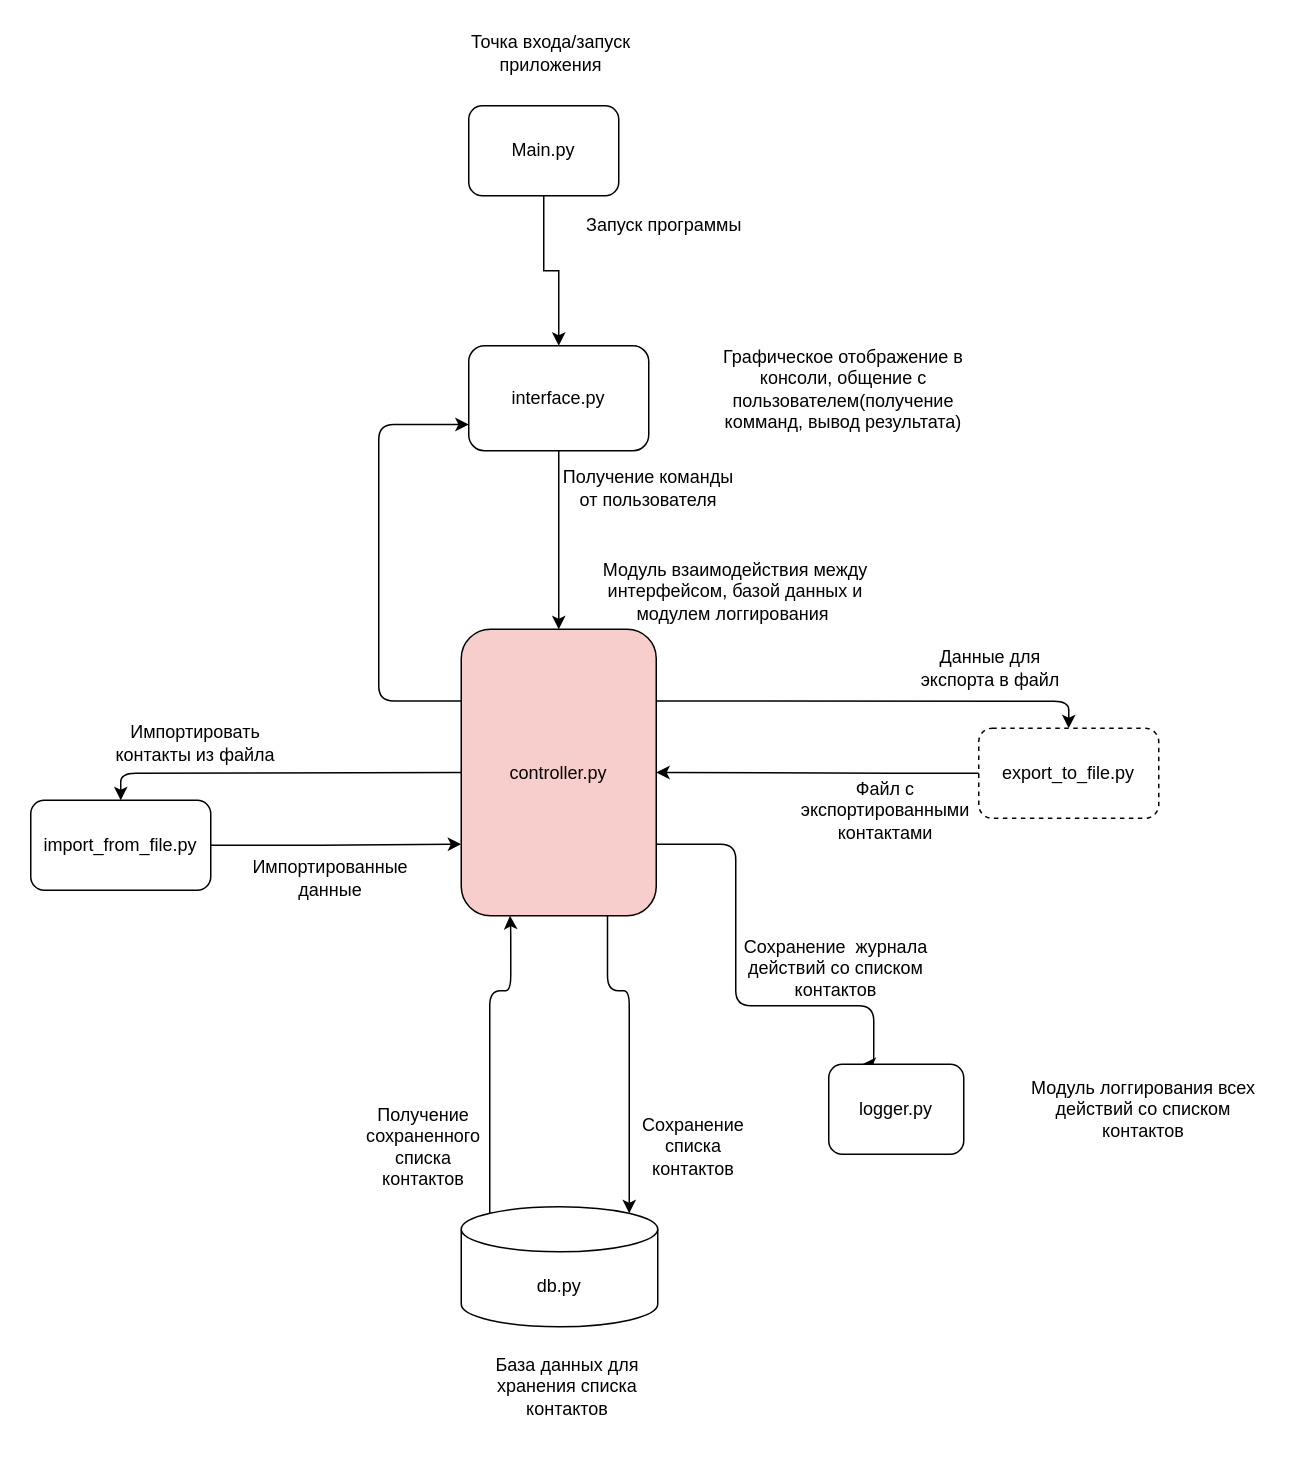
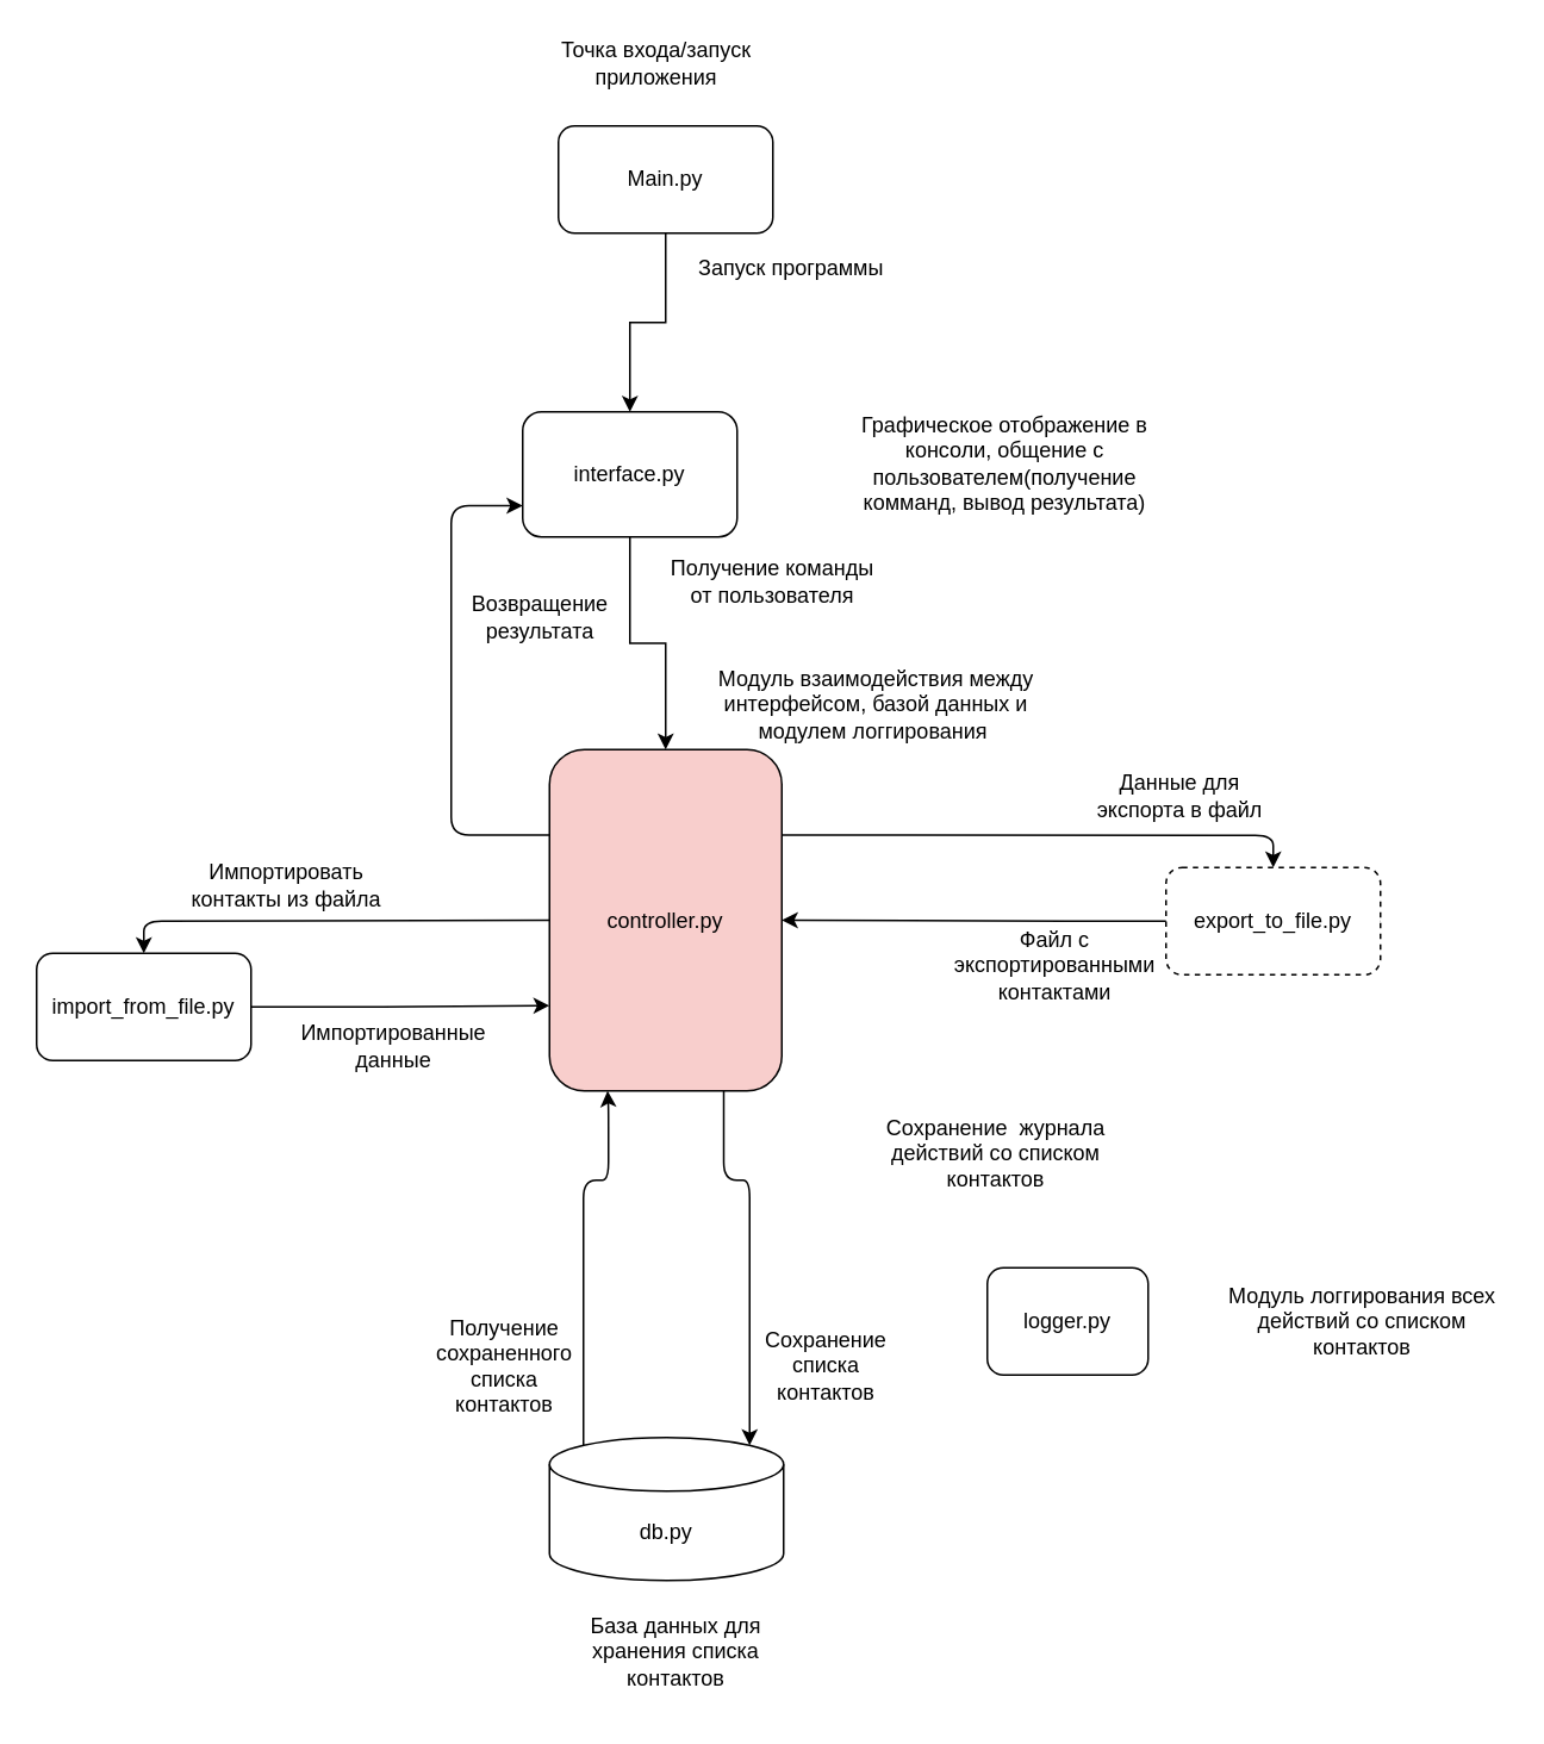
  <mxCell id="0" />
  <mxCell id="1" parent="0" />
  <mxCell id="2" style="edgeStyle=elbowEdgeStyle;rounded=1;orthogonalLoop=1;jettySize=auto;html=1;exitX=0;exitY=0.25;exitDx=0;exitDy=0;entryX=0;entryY=0.75;entryDx=0;entryDy=0;" parent="1" source="5" target="8" edge="1"><mxGeometry relative="1" as="geometry"><mxPoint x="307" y="270" as="targetPoint" /><Array as="points"><mxPoint x="252" y="320" /></Array></mxGeometry></mxCell>
  <mxCell id="3" style="edgeStyle=orthogonalEdgeStyle;rounded=1;orthogonalLoop=1;jettySize=auto;html=1;exitX=0.75;exitY=1;exitDx=0;exitDy=0;entryX=0.855;entryY=0;entryDx=0;entryDy=4.35;entryPerimeter=0;" parent="1" source="5" target="29" edge="1"><mxGeometry relative="1" as="geometry"><mxPoint x="412" y="650" as="targetPoint" /><Array as="points"><mxPoint x="405" y="660" /><mxPoint x="419" y="660" /></Array></mxGeometry></mxCell>
- <mxCell id="4" style="edgeStyle=orthogonalEdgeStyle;rounded=1;html=1;exitX=1;exitY=0.75;exitDx=0;exitDy=0;entryX=0.25;entryY=0;entryDx=0;entryDy=0;elbow=vertical;" edge="1" parent="1" source="5" target="32"><mxGeometry relative="1" as="geometry"><Array as="points"><mxPoint x="490" y="562" /><mxPoint x="490" y="670" /><mxPoint x="582" y="670" /></Array></mxGeometry></mxCell>
  <mxCell id="5" value="controller.py" style="rounded=1;whiteSpace=wrap;html=1;fillColor=#f8cecc;" parent="1" vertex="1"><mxGeometry x="307" y="419" width="130" height="191" as="geometry" /></mxCell>
  <mxCell id="6" style="edgeStyle=orthogonalEdgeStyle;rounded=0;orthogonalLoop=1;jettySize=auto;html=1;" parent="1" source="8" target="5" edge="1"><mxGeometry relative="1" as="geometry" /></mxCell>
  <mxCell id="7" style="edgeStyle=elbowEdgeStyle;elbow=vertical;html=1;exitX=0;exitY=0.5;exitDx=0;exitDy=0;entryX=0.5;entryY=0;entryDx=0;entryDy=0;" edge="1" parent="1" source="5" target="21"><mxGeometry relative="1" as="geometry"><Array as="points"><mxPoint x="200" y="515" /></Array></mxGeometry></mxCell>
- <mxCell id="8" value="interface.py" style="rounded=1;whiteSpace=wrap;html=1;" parent="1" vertex="1"><mxGeometry x="312" y="230" width="120" height="70" as="geometry" /></mxCell>
+ <mxCell id="8" value="interface.py" style="rounded=1;whiteSpace=wrap;html=1;" parent="1" vertex="1"><mxGeometry x="292" y="230" width="120" height="70" as="geometry" /></mxCell>
  <mxCell id="9" value="Запуск программы" style="text;html=1;align=center;verticalAlign=middle;resizable=0;points=[];autosize=1;strokeColor=none;fillColor=none;" parent="1" vertex="1"><mxGeometry x="382" y="140" width="120" height="20" as="geometry" /></mxCell>
  <mxCell id="10" style="edgeStyle=orthogonalEdgeStyle;rounded=0;orthogonalLoop=1;jettySize=auto;html=1;" parent="1" source="11" target="8" edge="1"><mxGeometry relative="1" as="geometry" /></mxCell>
- <mxCell id="11" value="Main.py" style="rounded=1;whiteSpace=wrap;html=1;" parent="1" vertex="1"><mxGeometry x="312" y="70" width="100" height="60" as="geometry" /></mxCell>
+ <mxCell id="11" value="Main.py" style="rounded=1;whiteSpace=wrap;html=1;" parent="1" vertex="1"><mxGeometry x="312" y="70" width="120" height="60" as="geometry" /></mxCell>
  <mxCell id="12" value="Точка входа/запуск приложения" style="text;html=1;strokeColor=none;fillColor=none;align=center;verticalAlign=middle;whiteSpace=wrap;rounded=0;" parent="1" vertex="1"><mxGeometry x="302" y="20" width="130" height="30" as="geometry" /></mxCell>
  <mxCell id="13" value="Графическое отображение в консоли, общение с пользователем(получение комманд, вывод результата)" style="text;html=1;strokeColor=none;fillColor=none;align=center;verticalAlign=middle;whiteSpace=wrap;rounded=0;" parent="1" vertex="1"><mxGeometry x="472" y="227.5" width="180" height="62.5" as="geometry" /></mxCell>
  <mxCell id="14" value="&lt;span style=&quot;&quot;&gt;Получение команды от пользователя&lt;/span&gt;" style="text;html=1;strokeColor=none;fillColor=none;align=center;verticalAlign=middle;whiteSpace=wrap;rounded=0;" parent="1" vertex="1"><mxGeometry x="372" y="310" width="120" height="30" as="geometry" /></mxCell>
+ <mxCell id="15" value="&lt;span style=&quot;&quot;&gt;Возвращение результата&lt;/span&gt;" style="text;html=1;strokeColor=none;fillColor=none;align=center;verticalAlign=middle;whiteSpace=wrap;rounded=0;" parent="1" vertex="1"><mxGeometry x="242" y="330" width="120" height="30" as="geometry" /></mxCell>
  <mxCell id="16" value="Модуль взаимодействия между интерфейсом, базой данных и модулем логгирования&amp;nbsp;" style="text;html=1;strokeColor=none;fillColor=none;align=center;verticalAlign=middle;whiteSpace=wrap;rounded=0;" parent="1" vertex="1"><mxGeometry x="380" y="369" width="220" height="50" as="geometry" /></mxCell>
  <mxCell id="17" value="Модуль логгирования всех действий со списком контактов" style="text;html=1;strokeColor=none;fillColor=none;align=center;verticalAlign=middle;whiteSpace=wrap;rounded=0;" parent="1" vertex="1"><mxGeometry x="682" y="711" width="160" height="56" as="geometry" /></mxCell>
  <mxCell id="18" style="edgeStyle=orthogonalEdgeStyle;rounded=1;orthogonalLoop=1;jettySize=auto;html=1;exitX=0.145;exitY=0;exitDx=0;exitDy=4.35;exitPerimeter=0;entryX=0.25;entryY=1;entryDx=0;entryDy=0;" parent="1" source="29" target="5" edge="1"><mxGeometry relative="1" as="geometry"><mxPoint x="326" y="620" as="targetPoint" /><Array as="points"><mxPoint x="326" y="660" /><mxPoint x="340" y="660" /><mxPoint x="340" y="620" /></Array><mxPoint x="325.995" y="599.35" as="sourcePoint" /></mxGeometry></mxCell>
  <mxCell id="19" value="Сохранение&amp;nbsp; журнала действий со списком контактов" style="text;html=1;strokeColor=none;fillColor=none;align=center;verticalAlign=middle;whiteSpace=wrap;rounded=0;" parent="1" vertex="1"><mxGeometry x="492" y="620" width="130" height="50" as="geometry" /></mxCell>
  <mxCell id="20" style="edgeStyle=elbowEdgeStyle;rounded=1;html=1;exitX=1;exitY=0.5;exitDx=0;exitDy=0;entryX=0;entryY=0.75;entryDx=0;entryDy=0;" edge="1" parent="1" source="21" target="5"><mxGeometry relative="1" as="geometry" /></mxCell>
  <mxCell id="21" value="import_from_file.py" style="rounded=1;whiteSpace=wrap;html=1;" vertex="1" parent="1"><mxGeometry x="20" y="533" width="120" height="60" as="geometry" /></mxCell>
  <mxCell id="22" style="edgeStyle=elbowEdgeStyle;rounded=1;html=1;exitX=1;exitY=0.5;exitDx=0;exitDy=0;entryX=1;entryY=0.5;entryDx=0;entryDy=0;" edge="1" parent="1" source="23" target="5"><mxGeometry relative="1" as="geometry" /></mxCell>
  <mxCell id="23" value="export_to_file.py" style="rounded=1;whiteSpace=wrap;html=1;dashed=1;" vertex="1" parent="1"><mxGeometry x="652" y="485" width="120" height="60" as="geometry" /></mxCell>
  <mxCell id="24" style="edgeStyle=elbowEdgeStyle;elbow=vertical;html=1;exitX=1;exitY=0.25;exitDx=0;exitDy=0;entryX=0.5;entryY=0;entryDx=0;entryDy=0;" edge="1" parent="1" source="5" target="23"><mxGeometry relative="1" as="geometry"><mxPoint x="322" y="255" as="sourcePoint" /><mxPoint x="-58" y="360" as="targetPoint" /><Array as="points"><mxPoint x="580" y="467" /></Array></mxGeometry></mxCell>
  <mxCell id="25" value="Данные для экспорта в файл" style="text;html=1;strokeColor=none;fillColor=none;align=center;verticalAlign=middle;whiteSpace=wrap;rounded=0;" vertex="1" parent="1"><mxGeometry x="600" y="430" width="120" height="30" as="geometry" /></mxCell>
- <mxCell id="26" value="Импортировать контакты из файла" style="text;html=1;strokeColor=none;fillColor=none;align=center;verticalAlign=middle;whiteSpace=wrap;rounded=0;" vertex="1" parent="1"><mxGeometry x="70" y="480" width="120" height="30" as="geometry" /></mxCell>
+ <mxCell id="26" value="Импортировать контакты из файла" style="text;html=1;strokeColor=none;fillColor=none;align=center;verticalAlign=middle;whiteSpace=wrap;rounded=0;" vertex="1" parent="1"><mxGeometry x="100" y="480" width="120" height="30" as="geometry" /></mxCell>
  <mxCell id="27" value="Файл с экспортированными контактами" style="text;html=1;strokeColor=none;fillColor=none;align=center;verticalAlign=middle;whiteSpace=wrap;rounded=0;" vertex="1" parent="1"><mxGeometry x="530" y="515" width="120" height="50" as="geometry" /></mxCell>
  <mxCell id="28" value="Импортированные данные" style="text;html=1;strokeColor=none;fillColor=none;align=center;verticalAlign=middle;whiteSpace=wrap;rounded=0;" vertex="1" parent="1"><mxGeometry x="170" y="570" width="100" height="30" as="geometry" /></mxCell>
  <mxCell id="29" value="db.py" style="shape=cylinder3;whiteSpace=wrap;html=1;boundedLbl=1;backgroundOutline=1;size=15;" vertex="1" parent="1"><mxGeometry x="307" y="804" width="131" height="80" as="geometry" /></mxCell>
  <mxCell id="30" value="База данных для хранения списка контактов" style="text;html=1;strokeColor=none;fillColor=none;align=center;verticalAlign=middle;whiteSpace=wrap;rounded=0;" vertex="1" parent="1"><mxGeometry x="312.5" y="894" width="130" height="60" as="geometry" /></mxCell>
  <mxCell id="31" value="Сохранение списка контактов" style="text;html=1;strokeColor=none;fillColor=none;align=center;verticalAlign=middle;whiteSpace=wrap;rounded=0;" vertex="1" parent="1"><mxGeometry x="422" y="739" width="80" height="50" as="geometry" /></mxCell>
  <mxCell id="32" value="logger.py" style="rounded=1;whiteSpace=wrap;html=1;" vertex="1" parent="1"><mxGeometry x="552" y="709" width="90" height="60" as="geometry" /></mxCell>
  <mxCell id="33" value="Получение сохраненного списка контактов" style="text;html=1;strokeColor=none;fillColor=none;align=center;verticalAlign=middle;whiteSpace=wrap;rounded=0;" vertex="1" parent="1"><mxGeometry x="242" y="719" width="80" height="90" as="geometry" /></mxCell>
